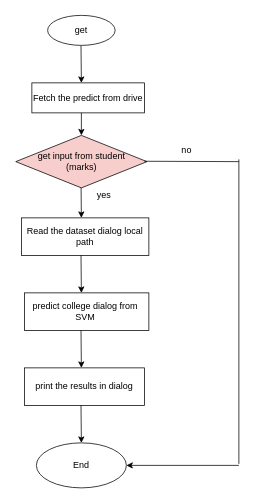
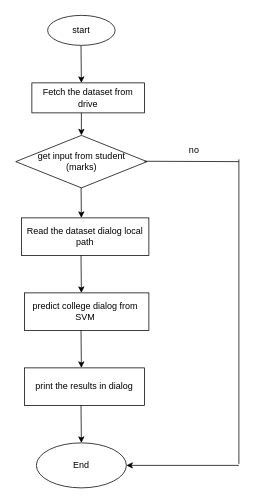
  <mxCell id="0" />
  <mxCell id="1" parent="0" />
- <mxCell id="2" value="Fetch the predict from drive" style="rounded=0;whiteSpace=wrap;html=1;" parent="1" vertex="1"><mxGeometry x="42" y="110" width="150" height="40" as="geometry" /></mxCell>
+ <mxCell id="2" value="Fetch the dataset from drive" style="rounded=0;whiteSpace=wrap;html=1;" parent="1" vertex="1"><mxGeometry x="42" y="110" width="150" height="40" as="geometry" /></mxCell>
  <mxCell id="3" value="" style="endArrow=classic;html=1;rounded=0;exitX=0.5;exitY=1;exitDx=0;exitDy=0;" parent="1" edge="1"><mxGeometry width="50" height="50" relative="1" as="geometry"><mxPoint x="107.5" y="60" as="sourcePoint" /><mxPoint x="107.5" y="110" as="targetPoint" /><Array as="points"><mxPoint x="108" y="110" /></Array></mxGeometry></mxCell>
- <mxCell id="4" value="get" style="ellipse;whiteSpace=wrap;html=1;" parent="1" vertex="1"><mxGeometry x="63" y="20" width="90" height="40" as="geometry" /></mxCell>
+ <mxCell id="4" value="start" style="ellipse;whiteSpace=wrap;html=1;" parent="1" vertex="1"><mxGeometry x="63" y="20" width="90" height="40" as="geometry" /></mxCell>
  <mxCell id="5" value="Read the dataset dialog local path" style="rounded=0;whiteSpace=wrap;html=1;" parent="1" vertex="1"><mxGeometry x="28" y="290" width="170" height="50" as="geometry" /></mxCell>
  <mxCell id="6" value="" style="endArrow=classic;html=1;rounded=0;exitX=0.5;exitY=1;exitDx=0;exitDy=0;" parent="1" edge="1"><mxGeometry width="50" height="50" relative="1" as="geometry"><mxPoint x="107.5" y="240" as="sourcePoint" /><mxPoint x="107.5" y="290" as="targetPoint" /><Array as="points"><mxPoint x="108" y="290" /></Array></mxGeometry></mxCell>
  <mxCell id="7" value="" style="endArrow=classic;html=1;rounded=0;exitX=0.5;exitY=1;exitDx=0;exitDy=0;" parent="1" edge="1"><mxGeometry width="50" height="50" relative="1" as="geometry"><mxPoint x="107.5" y="340" as="sourcePoint" /><mxPoint x="107.5" y="390" as="targetPoint" /><Array as="points"><mxPoint x="108" y="390" /></Array></mxGeometry></mxCell>
  <mxCell id="8" value="predict college dialog from&amp;nbsp;&lt;br&gt;SVM&amp;nbsp;" style="rounded=0;whiteSpace=wrap;html=1;" parent="1" vertex="1"><mxGeometry x="32" y="390" width="166" height="50" as="geometry" /></mxCell>
  <mxCell id="9" value="" style="endArrow=classic;html=1;rounded=0;exitX=0.5;exitY=1;exitDx=0;exitDy=0;" parent="1" edge="1"><mxGeometry width="50" height="50" relative="1" as="geometry"><mxPoint x="107.5" y="440" as="sourcePoint" /><mxPoint x="107.5" y="490" as="targetPoint" /><Array as="points"><mxPoint x="108" y="490" /></Array></mxGeometry></mxCell>
  <mxCell id="10" value="print the results in dialog" style="rounded=0;whiteSpace=wrap;html=1;" parent="1" vertex="1"><mxGeometry x="32" y="490" width="160" height="50" as="geometry" /></mxCell>
  <mxCell id="11" value="End" style="ellipse;whiteSpace=wrap;html=1;" parent="1" vertex="1"><mxGeometry x="48" y="590" width="120" height="60" as="geometry" /></mxCell>
  <mxCell id="12" value="" style="endArrow=classic;html=1;rounded=0;exitX=0.5;exitY=1;exitDx=0;exitDy=0;" parent="1" edge="1"><mxGeometry width="50" height="50" relative="1" as="geometry"><mxPoint x="107.5" y="540" as="sourcePoint" /><mxPoint x="107.5" y="590" as="targetPoint" /><Array as="points"><mxPoint x="108" y="590" /></Array></mxGeometry></mxCell>
  <mxCell id="13" value="" style="endArrow=classic;html=1;rounded=0;" parent="1" edge="1"><mxGeometry width="50" height="50" relative="1" as="geometry"><mxPoint x="108" y="150" as="sourcePoint" /><mxPoint x="107.5" y="180" as="targetPoint" /><Array as="points"><mxPoint x="108" y="180" /></Array></mxGeometry></mxCell>
- <mxCell id="14" value="&lt;span&gt;get input from student&lt;/span&gt;&lt;br&gt;&lt;span&gt;(marks)&lt;/span&gt;" style="rhombus;whiteSpace=wrap;html=1;fillColor=#f8cecc;" parent="1" vertex="1"><mxGeometry x="20.5" y="180" width="175" height="70" as="geometry" /></mxCell>
- <mxCell id="15" value="yes" style="text;html=1;align=center;verticalAlign=middle;resizable=0;points=[];autosize=1;strokeColor=none;fillColor=none;" parent="1" vertex="1"><mxGeometry x="123" y="250" width="30" height="20" as="geometry" /></mxCell>
+ <mxCell id="14" value="&lt;span&gt;get input from student&lt;/span&gt;&lt;br&gt;&lt;span&gt;(marks)&lt;/span&gt;" style="rhombus;whiteSpace=wrap;html=1;" parent="1" vertex="1"><mxGeometry x="20.5" y="180" width="175" height="70" as="geometry" /></mxCell>
  <mxCell id="16" value="" style="endArrow=none;html=1;rounded=0;" parent="1" edge="1"><mxGeometry width="50" height="50" relative="1" as="geometry"><mxPoint x="192" y="214.5" as="sourcePoint" /><mxPoint x="318" y="215" as="targetPoint" /></mxGeometry></mxCell>
  <mxCell id="17" value="" style="endArrow=none;html=1;rounded=0;" parent="1" edge="1"><mxGeometry width="50" height="50" relative="1" as="geometry"><mxPoint x="318" y="618" as="sourcePoint" /><mxPoint x="318" y="212" as="targetPoint" /></mxGeometry></mxCell>
  <mxCell id="18" value="" style="endArrow=classic;html=1;rounded=0;entryX=1;entryY=0.5;entryDx=0;entryDy=0;" parent="1" target="11" edge="1"><mxGeometry width="50" height="50" relative="1" as="geometry"><mxPoint x="318" y="620" as="sourcePoint" /><mxPoint x="188" y="640" as="targetPoint" /></mxGeometry></mxCell>
- <mxCell id="19" value="no" style="text;html=1;align=center;verticalAlign=middle;resizable=0;points=[];autosize=1;strokeColor=none;fillColor=none;" parent="1" vertex="1"><mxGeometry x="233" y="190" width="30" height="20" as="geometry" /></mxCell>
+ <mxCell id="19" value="no" style="text;html=1;align=center;verticalAlign=middle;resizable=0;points=[];autosize=1;strokeColor=none;fillColor=none;" parent="1" vertex="1"><mxGeometry x="243" y="190" width="30" height="20" as="geometry" /></mxCell>
